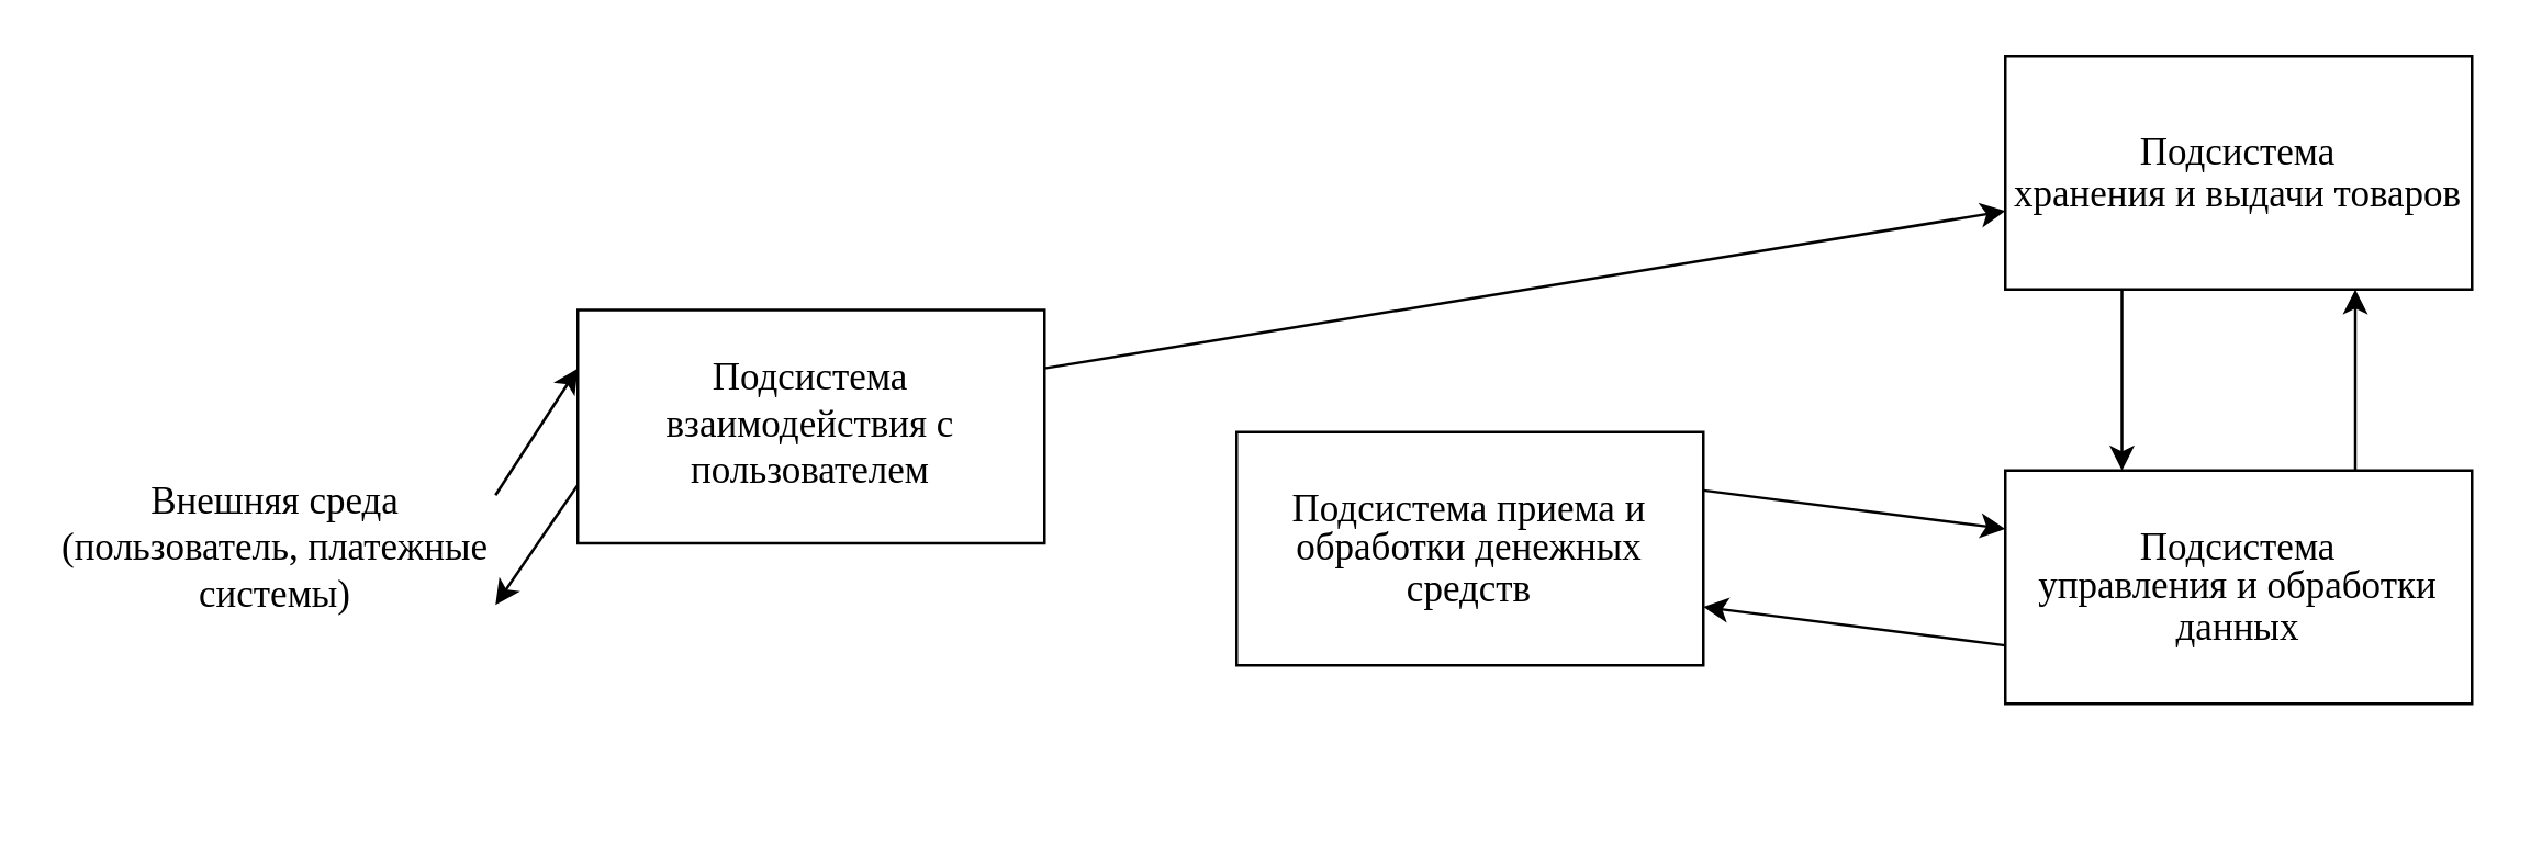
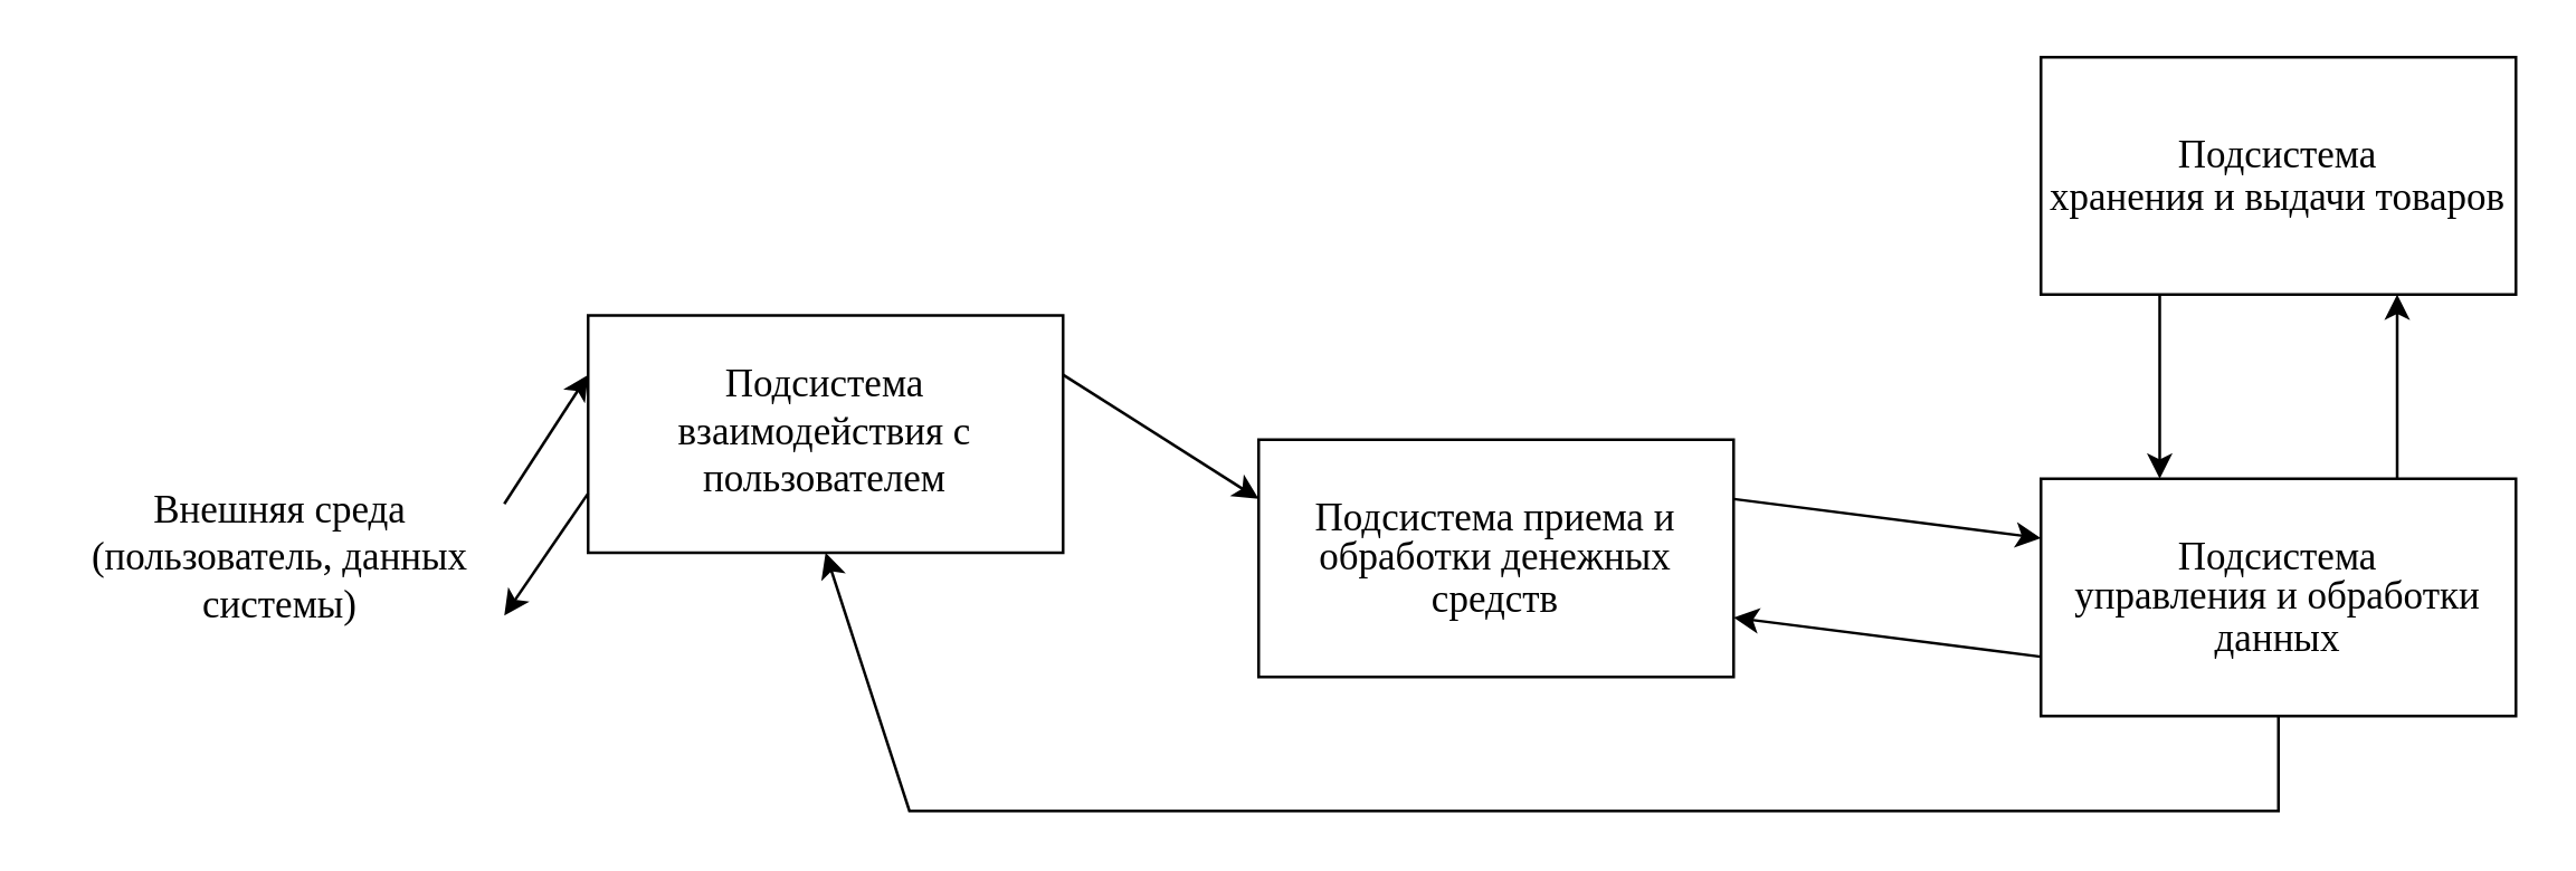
  <mxCell id="0" />
  <mxCell id="1" parent="0" />
- <mxCell id="2" value="&lt;font style=&quot;font-size: 14px;&quot; face=&quot;Times New Roman&quot;&gt;Внешняя среда (пользователь, платежные системы)&lt;/font&gt;" style="text;html=1;align=center;verticalAlign=middle;whiteSpace=wrap;rounded=0;" vertex="1" parent="1"><mxGeometry x="20" y="160" width="160" height="80" as="geometry" /></mxCell>
+ <mxCell id="2" value="&lt;font style=&quot;font-size: 14px;&quot; face=&quot;Times New Roman&quot;&gt;Внешняя среда (пользователь, данных системы)&lt;/font&gt;" style="text;html=1;align=center;verticalAlign=middle;whiteSpace=wrap;rounded=0;" vertex="1" parent="1"><mxGeometry x="20" y="160" width="160" height="80" as="geometry" /></mxCell>
  <mxCell id="3" value="&lt;span style=&quot;line-height: 107%; font-family: &amp;quot;Times New Roman&amp;quot;, serif;&quot;&gt;&lt;font style=&quot;font-size: 14px;&quot;&gt;Подсистема приема и&lt;br&gt;обработки денежных средств&lt;/font&gt;&lt;/span&gt;" style="rounded=0;whiteSpace=wrap;html=1;" vertex="1" parent="1"><mxGeometry x="450" y="157" width="170" height="85" as="geometry" /></mxCell>
  <mxCell id="4" value="&lt;span style=&quot;line-height: 107%; font-family: &amp;quot;Times New Roman&amp;quot;, serif;&quot;&gt;&lt;font style=&quot;font-size: 14px;&quot;&gt;Подсистема&lt;br&gt;управления и обработки данных&lt;/font&gt;&lt;/span&gt;" style="rounded=0;whiteSpace=wrap;html=1;" vertex="1" parent="1"><mxGeometry x="730" y="171" width="170" height="85" as="geometry" /></mxCell>
  <mxCell id="5" value="&lt;span style=&quot;line-height: 107%; font-family: &amp;quot;Times New Roman&amp;quot;, serif;&quot;&gt;&lt;font style=&quot;font-size: 14px;&quot;&gt;Подсистема&lt;br&gt;хранения и выдачи товаров&lt;/font&gt;&lt;/span&gt;" style="rounded=0;whiteSpace=wrap;html=1;" vertex="1" parent="1"><mxGeometry x="730" y="20" width="170" height="85" as="geometry" /></mxCell>
  <mxCell id="6" value="&lt;font face=&quot;Times New Roman, serif&quot;&gt;&lt;span style=&quot;font-size: 14px;&quot;&gt;Подсистема взаимодействия с пользователем&lt;/span&gt;&lt;/font&gt;" style="rounded=0;whiteSpace=wrap;html=1;" vertex="1" parent="1"><mxGeometry x="210" y="112.5" width="170" height="85" as="geometry" /></mxCell>
  <mxCell id="7" value="" style="endArrow=classic;html=1;rounded=0;exitX=1;exitY=0.25;exitDx=0;exitDy=0;entryX=0;entryY=0.25;entryDx=0;entryDy=0;" edge="1" parent="1" source="2" target="6"><mxGeometry width="50" height="50" relative="1" as="geometry"><mxPoint x="560" y="210" as="sourcePoint" /><mxPoint x="610" y="160" as="targetPoint" /></mxGeometry></mxCell>
- <mxCell id="8" value="" style="endArrow=classic;html=1;rounded=0;exitX=1;exitY=0.25;exitDx=0;exitDy=0;" edge="1" parent="1" source="6" target="5"><mxGeometry width="50" height="50" relative="1" as="geometry"><mxPoint x="420" y="290" as="sourcePoint" /><mxPoint x="470" y="240" as="targetPoint" /></mxGeometry></mxCell>
+ <mxCell id="8" value="" style="endArrow=classic;html=1;rounded=0;exitX=1;exitY=0.25;exitDx=0;exitDy=0;entryX=0;entryY=0.25;entryDx=0;entryDy=0;" edge="1" parent="1" source="6" target="3"><mxGeometry width="50" height="50" relative="1" as="geometry"><mxPoint x="420" y="290" as="sourcePoint" /><mxPoint x="470" y="240" as="targetPoint" /></mxGeometry></mxCell>
  <mxCell id="9" value="" style="endArrow=classic;html=1;rounded=0;exitX=1;exitY=0.25;exitDx=0;exitDy=0;entryX=0;entryY=0.25;entryDx=0;entryDy=0;" edge="1" parent="1" source="3" target="4"><mxGeometry width="50" height="50" relative="1" as="geometry"><mxPoint x="670" y="250" as="sourcePoint" /><mxPoint x="720" y="200" as="targetPoint" /></mxGeometry></mxCell>
  <mxCell id="10" value="" style="endArrow=classic;html=1;rounded=0;entryX=0.75;entryY=1;entryDx=0;entryDy=0;exitX=0.75;exitY=0;exitDx=0;exitDy=0;" edge="1" parent="1" source="4" target="5"><mxGeometry width="50" height="50" relative="1" as="geometry"><mxPoint x="810" y="160" as="sourcePoint" /><mxPoint x="860" y="110" as="targetPoint" /></mxGeometry></mxCell>
  <mxCell id="11" value="" style="endArrow=classic;html=1;rounded=0;exitX=0.25;exitY=1;exitDx=0;exitDy=0;entryX=0.25;entryY=0;entryDx=0;entryDy=0;" edge="1" parent="1" source="5" target="4"><mxGeometry width="50" height="50" relative="1" as="geometry"><mxPoint x="720" y="170" as="sourcePoint" /><mxPoint x="770" y="120" as="targetPoint" /></mxGeometry></mxCell>
+ <mxCell id="12" value="" style="endArrow=classic;html=1;rounded=0;exitX=0.5;exitY=1;exitDx=0;exitDy=0;entryX=0.5;entryY=1;entryDx=0;entryDy=0;" edge="1" parent="1" source="4" target="6"><mxGeometry width="50" height="50" relative="1" as="geometry"><mxPoint x="650" y="320" as="sourcePoint" /><mxPoint x="290" y="310" as="targetPoint" /><Array as="points"><mxPoint x="815" y="290" /><mxPoint x="325" y="290" /></Array></mxGeometry></mxCell>
  <mxCell id="13" value="" style="endArrow=classic;html=1;rounded=0;entryX=1;entryY=0.75;entryDx=0;entryDy=0;exitX=0;exitY=0.75;exitDx=0;exitDy=0;" edge="1" parent="1" source="4" target="3"><mxGeometry width="50" height="50" relative="1" as="geometry"><mxPoint x="720" y="200" as="sourcePoint" /><mxPoint x="740" y="220" as="targetPoint" /></mxGeometry></mxCell>
  <mxCell id="14" value="" style="endArrow=classic;html=1;rounded=0;exitX=0;exitY=0.75;exitDx=0;exitDy=0;entryX=1;entryY=0.75;entryDx=0;entryDy=0;" edge="1" parent="1" source="6" target="2"><mxGeometry width="50" height="50" relative="1" as="geometry"><mxPoint x="240" y="220.25" as="sourcePoint" /><mxPoint x="180" y="220" as="targetPoint" /></mxGeometry></mxCell>
